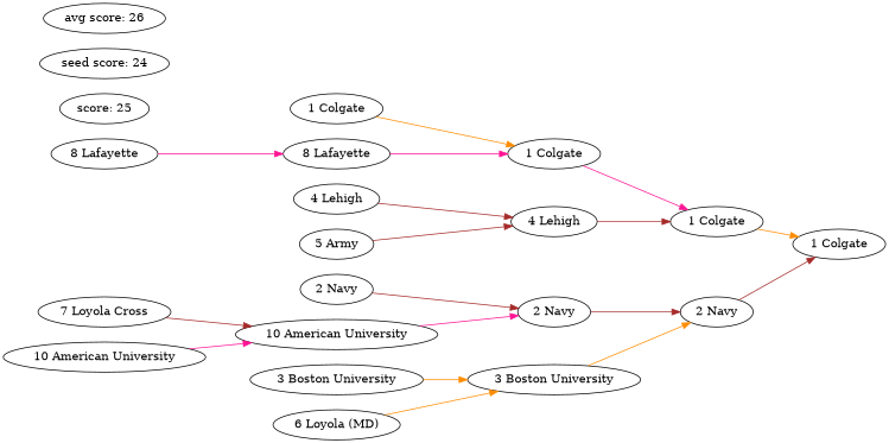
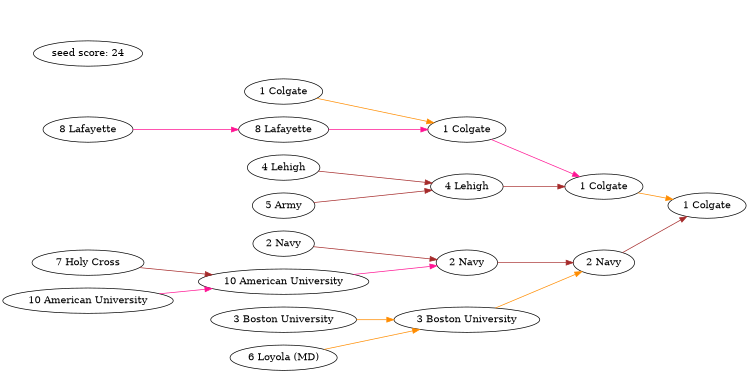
  digraph {
    rankdir=LR
    edge [color=brown]
    n1 [label="1 Colgate"]
    n2 [label="1 Colgate"]
    n3 [label="1 Colgate"]
    n4 [label="1 Colgate"]
    n5 [label="8 Lafayette"]
    n6 [label="8 Lafayette"]
    n7 [label="4 Lehigh"]
    n8 [label="4 Lehigh"]
    n9 [label="5 Army"]
    n10 [label="2 Navy"]
    n11 [label="2 Navy"]
    n12 [label="2 Navy"]
    n13 [label="10 American University"]
-   n14 [label="7 Loyola Cross"]
+   n14 [label="7 Holy Cross"]
    n15 [label="10 American University"]
    n16 [label="3 Boston University"]
    n17 [label="3 Boston University"]
    n18 [label="6 Loyola (MD)"]
-   n19 [label="score: 25"]
    n20 [label="seed score: 24"]
-   n21 [label="avg score: 26"]
    n2 -> n1 [color=darkorange]
    n3 -> n2 [color=deeppink]
    n4 -> n3 [color=darkorange]
    n5 -> n3 [color=deeppink]
    n6 -> n5 [color=deeppink]
    n7 -> n2
    n8 -> n7
    n9 -> n7
    n10 -> n1
    n11 -> n10
    n12 -> n11
    n13 -> n11 [color=deeppink]
    n14 -> n13
    n15 -> n13 [color=deeppink]
    n16 -> n10 [color=darkorange]
    n17 -> n16 [color=darkorange]
    n18 -> n16 [color=darkorange]
  }
